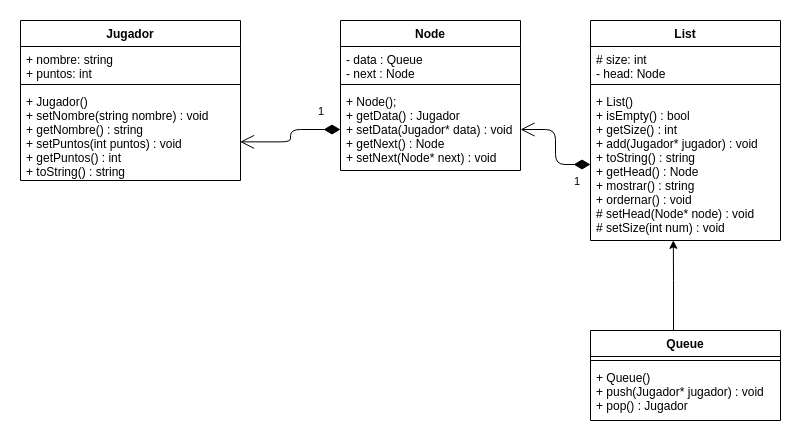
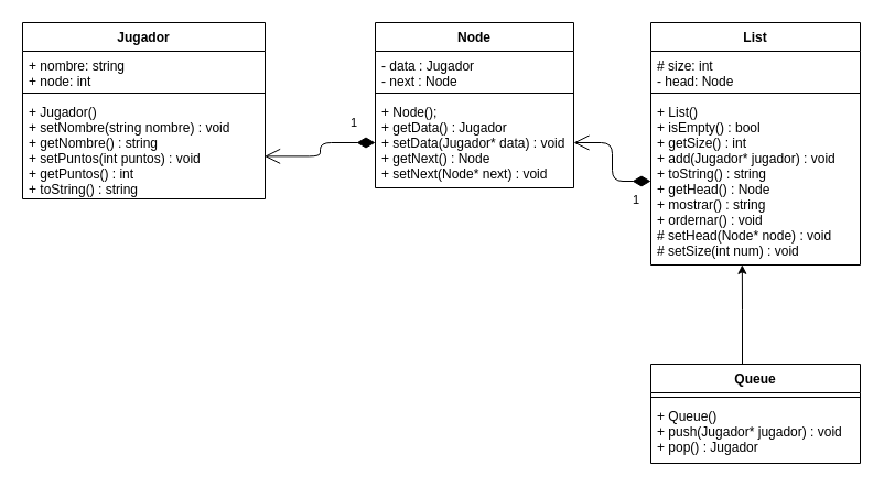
  <mxCell id="0" />
  <mxCell id="1" parent="0" />
  <mxCell id="2" value="Jugador" style="swimlane;fontStyle=1;align=center;verticalAlign=top;childLayout=stackLayout;horizontal=1;startSize=26;horizontalStack=0;resizeParent=1;resizeParentMax=0;resizeLast=0;collapsible=1;marginBottom=0;" vertex="1" parent="1"><mxGeometry x="20" y="20" width="220" height="160" as="geometry" /></mxCell>
- <mxCell id="3" value="+ nombre: string&#10;+ puntos: int" style="text;strokeColor=none;fillColor=none;align=left;verticalAlign=top;spacingLeft=4;spacingRight=4;overflow=hidden;rotatable=0;points=[[0,0.5],[1,0.5]];portConstraint=eastwest;" vertex="1" parent="2"><mxGeometry y="26" width="220" height="34" as="geometry" /></mxCell>
+ <mxCell id="3" value="+ nombre: string&#10;+ node: int" style="text;strokeColor=none;fillColor=none;align=left;verticalAlign=top;spacingLeft=4;spacingRight=4;overflow=hidden;rotatable=0;points=[[0,0.5],[1,0.5]];portConstraint=eastwest;" vertex="1" parent="2"><mxGeometry y="26" width="220" height="34" as="geometry" /></mxCell>
  <mxCell id="4" value="" style="line;strokeWidth=1;fillColor=none;align=left;verticalAlign=middle;spacingTop=-1;spacingLeft=3;spacingRight=3;rotatable=0;labelPosition=right;points=[];portConstraint=eastwest;" vertex="1" parent="2"><mxGeometry y="60" width="220" height="8" as="geometry" /></mxCell>
  <mxCell id="5" value="+ Jugador()&#10;+ setNombre(string nombre) : void&#10;+ getNombre() : string&#10;+ setPuntos(int puntos) : void&#10;+ getPuntos() : int&#10;+ toString() : string" style="text;strokeColor=none;fillColor=none;align=left;verticalAlign=top;spacingLeft=4;spacingRight=4;overflow=hidden;rotatable=0;points=[[0,0.5],[1,0.5]];portConstraint=eastwest;" vertex="1" parent="2"><mxGeometry y="68" width="220" height="92" as="geometry" /></mxCell>
  <mxCell id="6" value="List" style="swimlane;fontStyle=1;align=center;verticalAlign=top;childLayout=stackLayout;horizontal=1;startSize=26;horizontalStack=0;resizeParent=1;resizeParentMax=0;resizeLast=0;collapsible=1;marginBottom=0;" vertex="1" parent="1"><mxGeometry x="590" y="20" width="190" height="220" as="geometry" /></mxCell>
  <mxCell id="7" value="# size: int&#10;- head: Node" style="text;strokeColor=none;fillColor=none;align=left;verticalAlign=top;spacingLeft=4;spacingRight=4;overflow=hidden;rotatable=0;points=[[0,0.5],[1,0.5]];portConstraint=eastwest;labelBackgroundColor=#ffffff;" vertex="1" parent="6"><mxGeometry y="26" width="190" height="34" as="geometry" /></mxCell>
  <mxCell id="8" value="" style="line;strokeWidth=1;fillColor=none;align=left;verticalAlign=middle;spacingTop=-1;spacingLeft=3;spacingRight=3;rotatable=0;labelPosition=right;points=[];portConstraint=eastwest;" vertex="1" parent="6"><mxGeometry y="60" width="190" height="8" as="geometry" /></mxCell>
  <mxCell id="9" value="+ List()&#10;+ isEmpty() : bool&#10;+ getSize() : int&#10;+ add(Jugador* jugador) : void&#10;+ toString() : string&#10;+ getHead() : Node&#10;+ mostrar() : string&#10;+ ordernar() : void&#10;# setHead(Node* node) : void&#10;# setSize(int num) : void" style="text;strokeColor=none;fillColor=none;align=left;verticalAlign=top;spacingLeft=4;spacingRight=4;overflow=hidden;rotatable=0;points=[[0,0.5],[1,0.5]];portConstraint=eastwest;" vertex="1" parent="6"><mxGeometry y="68" width="190" height="152" as="geometry" /></mxCell>
  <mxCell id="10" style="edgeStyle=orthogonalEdgeStyle;rounded=0;orthogonalLoop=1;jettySize=auto;html=1;entryX=0.436;entryY=0.999;entryDx=0;entryDy=0;entryPerimeter=0;" edge="1" parent="1" source="11" target="9"><mxGeometry relative="1" as="geometry"><Array as="points"><mxPoint x="673" y="280" /><mxPoint x="673" y="280" /></Array></mxGeometry></mxCell>
  <mxCell id="11" value="Queue" style="swimlane;fontStyle=1;align=center;verticalAlign=top;childLayout=stackLayout;horizontal=1;startSize=26;horizontalStack=0;resizeParent=1;resizeParentMax=0;resizeLast=0;collapsible=1;marginBottom=0;labelBackgroundColor=#ffffff;" vertex="1" parent="1"><mxGeometry x="590" y="330" width="190" height="90" as="geometry" /></mxCell>
  <mxCell id="12" value="" style="line;strokeWidth=1;fillColor=none;align=left;verticalAlign=middle;spacingTop=-1;spacingLeft=3;spacingRight=3;rotatable=0;labelPosition=right;points=[];portConstraint=eastwest;" vertex="1" parent="11"><mxGeometry y="26" width="190" height="8" as="geometry" /></mxCell>
  <mxCell id="13" value="+ Queue()&#10;+ push(Jugador* jugador) : void&#10;+ pop() : Jugador" style="text;strokeColor=none;fillColor=none;align=left;verticalAlign=top;spacingLeft=4;spacingRight=4;overflow=hidden;rotatable=0;points=[[0,0.5],[1,0.5]];portConstraint=eastwest;" vertex="1" parent="11"><mxGeometry y="34" width="190" height="56" as="geometry" /></mxCell>
  <mxCell id="14" value="Node" style="swimlane;fontStyle=1;align=center;verticalAlign=top;childLayout=stackLayout;horizontal=1;startSize=26;horizontalStack=0;resizeParent=1;resizeParentMax=0;resizeLast=0;collapsible=1;marginBottom=0;labelBackgroundColor=#ffffff;" vertex="1" parent="1"><mxGeometry x="340" y="20" width="180" height="150" as="geometry" /></mxCell>
- <mxCell id="15" value="- data : Queue&#10;- next : Node" style="text;strokeColor=none;fillColor=none;align=left;verticalAlign=top;spacingLeft=4;spacingRight=4;overflow=hidden;rotatable=0;points=[[0,0.5],[1,0.5]];portConstraint=eastwest;" vertex="1" parent="14"><mxGeometry y="26" width="180" height="34" as="geometry" /></mxCell>
+ <mxCell id="15" value="- data : Jugador&#10;- next : Node" style="text;strokeColor=none;fillColor=none;align=left;verticalAlign=top;spacingLeft=4;spacingRight=4;overflow=hidden;rotatable=0;points=[[0,0.5],[1,0.5]];portConstraint=eastwest;" vertex="1" parent="14"><mxGeometry y="26" width="180" height="34" as="geometry" /></mxCell>
  <mxCell id="16" value="" style="line;strokeWidth=1;fillColor=none;align=left;verticalAlign=middle;spacingTop=-1;spacingLeft=3;spacingRight=3;rotatable=0;labelPosition=right;points=[];portConstraint=eastwest;" vertex="1" parent="14"><mxGeometry y="60" width="180" height="8" as="geometry" /></mxCell>
  <mxCell id="17" value="+ Node();&#10;+ getData() : Jugador&#10;+ setData(Jugador* data) : void&#10;+ getNext() : Node&#10;+ setNext(Node* next) : void" style="text;strokeColor=none;fillColor=none;align=left;verticalAlign=top;spacingLeft=4;spacingRight=4;overflow=hidden;rotatable=0;points=[[0,0.5],[1,0.5]];portConstraint=eastwest;" vertex="1" parent="14"><mxGeometry y="68" width="180" height="82" as="geometry" /></mxCell>
  <mxCell id="18" value="1" style="endArrow=open;html=1;endSize=12;startArrow=diamondThin;startSize=14;startFill=1;edgeStyle=orthogonalEdgeStyle;align=left;verticalAlign=bottom;exitX=0;exitY=0.5;exitDx=0;exitDy=0;entryX=1;entryY=0.5;entryDx=0;entryDy=0;" edge="1" parent="1" source="9" target="17"><mxGeometry x="-0.652" y="26" relative="1" as="geometry"><mxPoint x="370" y="230" as="sourcePoint" /><mxPoint x="530" y="230" as="targetPoint" /><mxPoint as="offset" /></mxGeometry></mxCell>
  <mxCell id="19" value="1" style="endArrow=open;html=1;endSize=12;startArrow=diamondThin;startSize=14;startFill=1;edgeStyle=orthogonalEdgeStyle;align=left;verticalAlign=bottom;exitX=0;exitY=0.5;exitDx=0;exitDy=0;entryX=0.998;entryY=0.58;entryDx=0;entryDy=0;entryPerimeter=0;" edge="1" parent="1" source="17" target="5"><mxGeometry x="-0.58" y="-9" relative="1" as="geometry"><mxPoint x="280" y="230" as="sourcePoint" /><mxPoint x="440" y="230" as="targetPoint" /><mxPoint as="offset" /></mxGeometry></mxCell>
